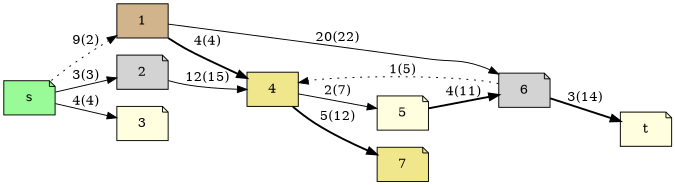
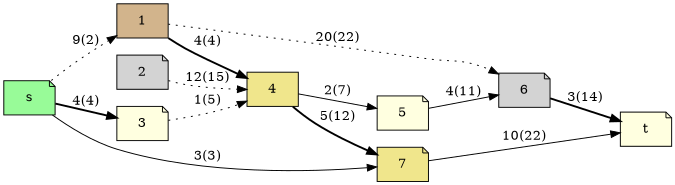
  digraph {
    rankdir=LR
    node [fillcolor=lightyellow shape=note style=filled]
    edge [style=solid]
    s [fillcolor=palegreen]
    1 [fillcolor=tan shape=box]
    2 [fillcolor=lightgrey]
    3
    4 [fillcolor=khaki shape=box]
    6 [fillcolor=lightgrey]
    5
    7 [fillcolor=khaki]
    t
    s -> 1 [label="9(2)" style=dotted]
-   s -> 2 [label="3(3)"]
-   s -> 3 [label="4(4)"]
+   s -> 7 [label="3(3)"]
+   s -> 3 [label="4(4)" style=bold]
    1 -> 4 [label="4(4)" style=bold]
-   1 -> 6 [label="20(22)"]
-   2 -> 4 [label="12(15)"]
-   6 -> 4 [label="1(5)" style=dotted]
+   1 -> 6 [label="20(22)" style=dotted]
+   2 -> 4 [label="12(15)" style=dotted]
+   3 -> 4 [label="1(5)" style=dotted]
    4 -> 5 [label="2(7)"]
    4 -> 7 [label="5(12)" style=bold]
    6 -> t [label="3(14)" style=bold]
-   5 -> 6 [label="4(11)" style=bold]
+   5 -> 6 [label="4(11)"]
+   7 -> t [label="10(22)"]
  }
